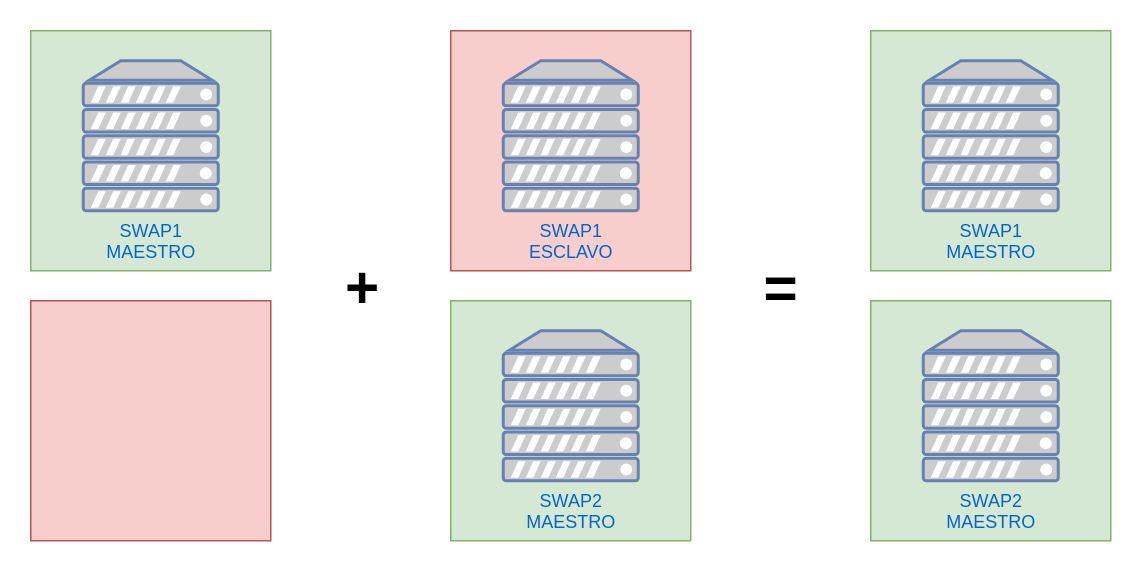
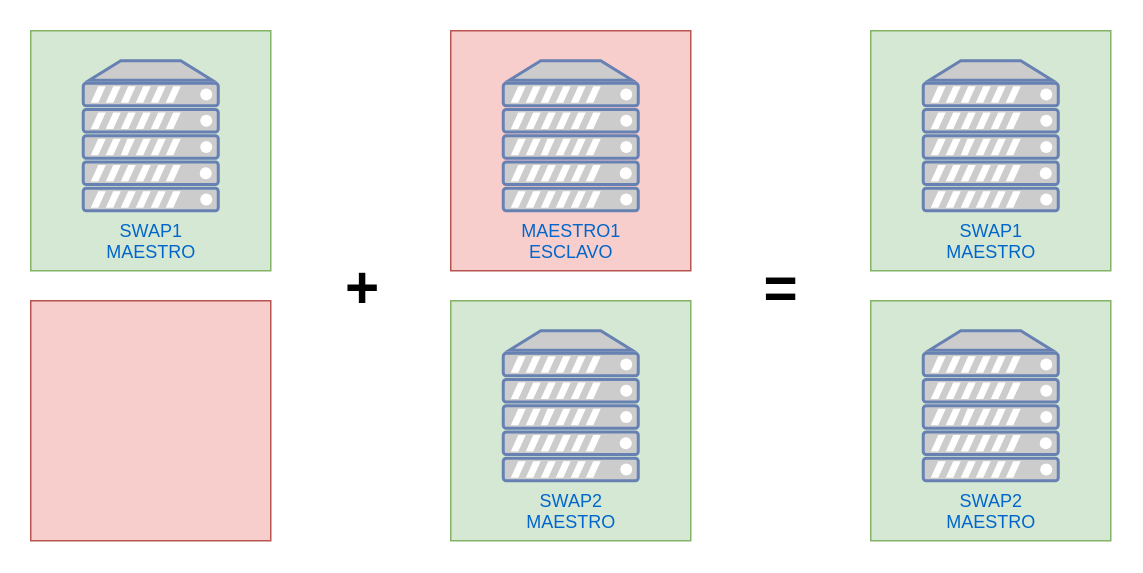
  <mxCell id="0" />
  <mxCell id="1" parent="0" />
  <mxCell id="2" value="" style="whiteSpace=wrap;html=1;aspect=fixed;fillColor=#f8cecc;strokeColor=#b85450;" vertex="1" parent="1"><mxGeometry x="20" y="200" width="160" height="160" as="geometry" /></mxCell>
  <mxCell id="3" value="MAESTRO" style="whiteSpace=wrap;html=1;aspect=fixed;fillColor=#d5e8d4;strokeColor=#82b366;" vertex="1" parent="1"><mxGeometry x="20" y="20" width="160" height="160" as="geometry" /></mxCell>
  <mxCell id="4" value="SWAP1&lt;br&gt;MAESTRO&lt;br&gt;" style="fontColor=#0066CC;verticalAlign=top;verticalLabelPosition=bottom;labelPosition=center;align=center;html=1;outlineConnect=0;fillColor=#CCCCCC;strokeColor=#6881B3;gradientColor=none;gradientDirection=north;strokeWidth=2;shape=mxgraph.networks.server;" vertex="1" parent="1"><mxGeometry x="55" y="40" width="90" height="100" as="geometry" /></mxCell>
  <mxCell id="5" value="&lt;h1 style=&quot;text-align: center&quot;&gt;&lt;font style=&quot;font-size: 39px&quot;&gt;+&lt;/font&gt;&lt;/h1&gt;" style="text;html=1;resizable=0;points=[];autosize=1;align=left;verticalAlign=top;spacingTop=-4;" vertex="1" parent="1"><mxGeometry x="228" y="150" width="40" height="50" as="geometry" /></mxCell>
  <mxCell id="6" value="" style="whiteSpace=wrap;html=1;aspect=fixed;fillColor=#f8cecc;strokeColor=#b85450;" vertex="1" parent="1"><mxGeometry x="300" y="20" width="160" height="160" as="geometry" /></mxCell>
  <mxCell id="7" value="MAESTRO" style="whiteSpace=wrap;html=1;aspect=fixed;fillColor=#d5e8d4;strokeColor=#82b366;" vertex="1" parent="1"><mxGeometry x="300" y="200" width="160" height="160" as="geometry" /></mxCell>
  <mxCell id="8" value="SWAP2&lt;br&gt;MAESTRO&lt;br&gt;" style="fontColor=#0066CC;verticalAlign=top;verticalLabelPosition=bottom;labelPosition=center;align=center;html=1;outlineConnect=0;fillColor=#CCCCCC;strokeColor=#6881B3;gradientColor=none;gradientDirection=north;strokeWidth=2;shape=mxgraph.networks.server;" vertex="1" parent="1"><mxGeometry x="335" y="220" width="90" height="100" as="geometry" /></mxCell>
- <mxCell id="9" value="SWAP1&lt;br&gt;ESCLAVO&lt;br&gt;" style="fontColor=#0066CC;verticalAlign=top;verticalLabelPosition=bottom;labelPosition=center;align=center;html=1;outlineConnect=0;fillColor=#CCCCCC;strokeColor=#6881B3;gradientColor=none;gradientDirection=north;strokeWidth=2;shape=mxgraph.networks.server;" vertex="1" parent="1"><mxGeometry x="335" y="40" width="90" height="100" as="geometry" /></mxCell>
+ <mxCell id="9" value="MAESTRO1&lt;br&gt;ESCLAVO&lt;br&gt;" style="fontColor=#0066CC;verticalAlign=top;verticalLabelPosition=bottom;labelPosition=center;align=center;html=1;outlineConnect=0;fillColor=#CCCCCC;strokeColor=#6881B3;gradientColor=none;gradientDirection=north;strokeWidth=2;shape=mxgraph.networks.server;" vertex="1" parent="1"><mxGeometry x="335" y="40" width="90" height="100" as="geometry" /></mxCell>
  <mxCell id="10" value="&lt;h1 style=&quot;text-align: center&quot;&gt;&lt;font style=&quot;font-size: 39px&quot;&gt;=&lt;/font&gt;&lt;/h1&gt;" style="text;html=1;resizable=0;points=[];autosize=1;align=left;verticalAlign=top;spacingTop=-4;" vertex="1" parent="1"><mxGeometry x="507" y="150" width="40" height="50" as="geometry" /></mxCell>
  <mxCell id="11" value="" style="whiteSpace=wrap;html=1;aspect=fixed;fillColor=#d5e8d4;strokeColor=#82b366;" vertex="1" parent="1"><mxGeometry x="580" y="20" width="160" height="160" as="geometry" /></mxCell>
  <mxCell id="12" value="MAESTRO" style="whiteSpace=wrap;html=1;aspect=fixed;fillColor=#d5e8d4;strokeColor=#82b366;" vertex="1" parent="1"><mxGeometry x="580" y="200" width="160" height="160" as="geometry" /></mxCell>
  <mxCell id="13" value="SWAP2&lt;br&gt;MAESTRO&lt;br&gt;" style="fontColor=#0066CC;verticalAlign=top;verticalLabelPosition=bottom;labelPosition=center;align=center;html=1;outlineConnect=0;fillColor=#CCCCCC;strokeColor=#6881B3;gradientColor=none;gradientDirection=north;strokeWidth=2;shape=mxgraph.networks.server;" vertex="1" parent="1"><mxGeometry x="615" y="220" width="90" height="100" as="geometry" /></mxCell>
  <mxCell id="14" value="SWAP1&lt;br&gt;MAESTRO&lt;br&gt;" style="fontColor=#0066CC;verticalAlign=top;verticalLabelPosition=bottom;labelPosition=center;align=center;html=1;outlineConnect=0;fillColor=#CCCCCC;strokeColor=#6881B3;gradientColor=none;gradientDirection=north;strokeWidth=2;shape=mxgraph.networks.server;" vertex="1" parent="1"><mxGeometry x="615" y="40" width="90" height="100" as="geometry" /></mxCell>
